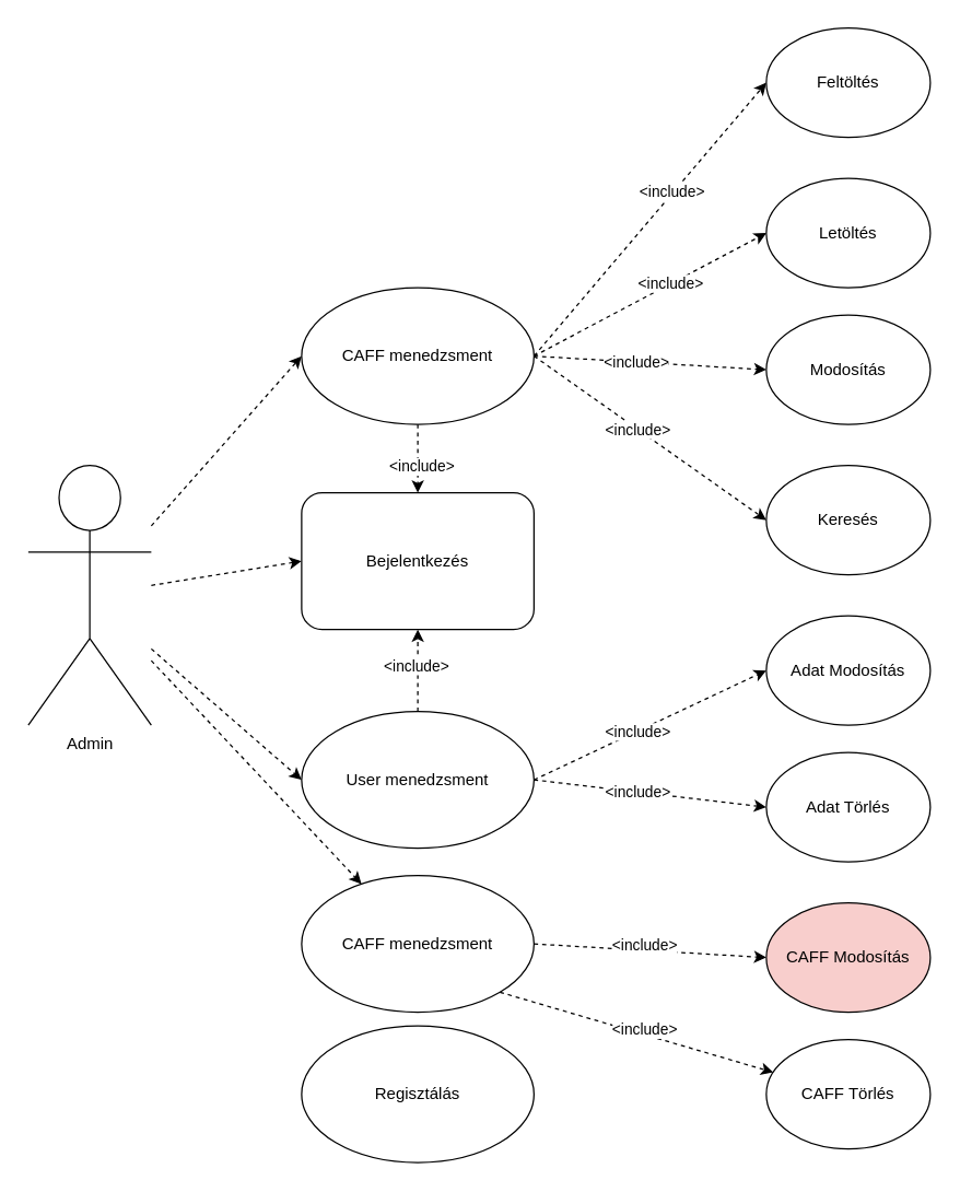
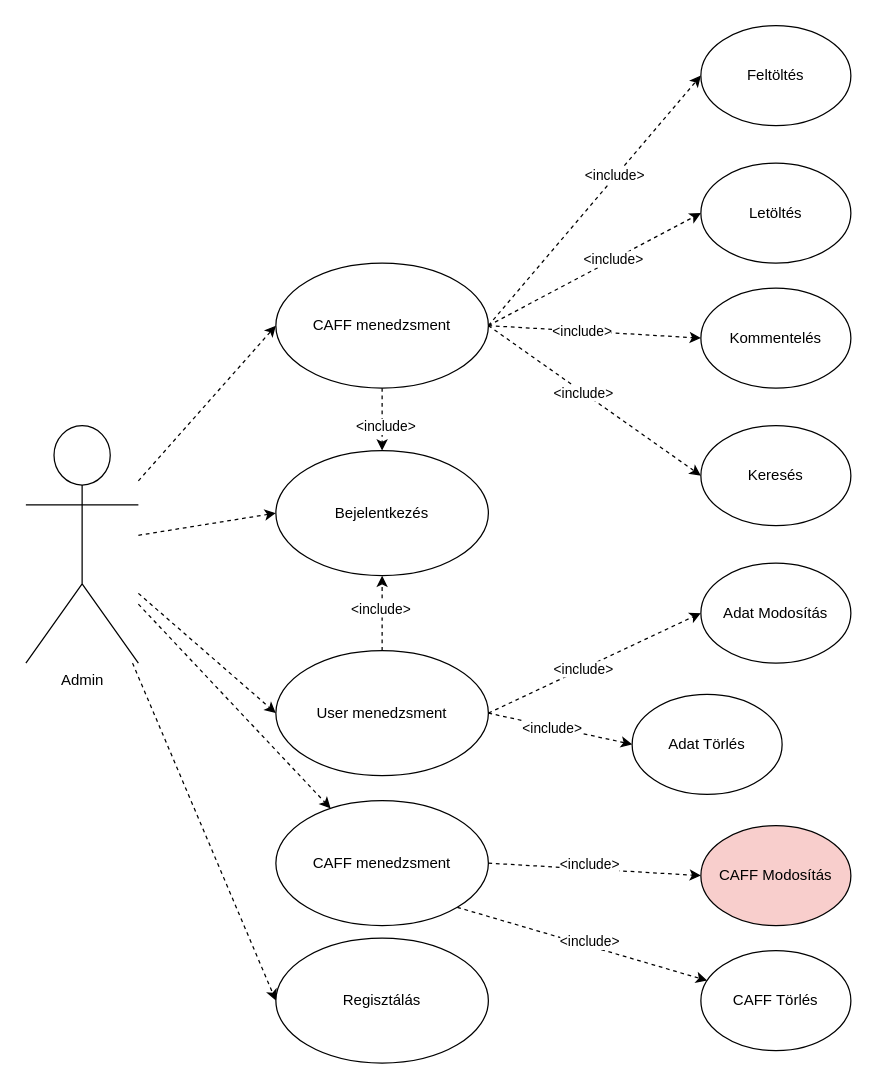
  <mxCell id="0" />
  <mxCell id="1" parent="0" />
  <mxCell id="2" value="Admin" style="shape=umlActor;verticalLabelPosition=bottom;verticalAlign=top;html=1;outlineConnect=0;" parent="1" vertex="1"><mxGeometry x="20" y="340" width="90" height="190" as="geometry" /></mxCell>
  <mxCell id="3" style="rounded=0;orthogonalLoop=1;jettySize=auto;html=1;entryX=0;entryY=0.5;entryDx=0;entryDy=0;dashed=1;startArrow=none;startFill=0;" parent="1" source="2" target="4" edge="1"><mxGeometry relative="1" as="geometry" /></mxCell>
- <mxCell id="4" value="Bejelentkezés" style="whiteSpace=wrap;html=1;rounded=1;" parent="1" vertex="1"><mxGeometry x="220" y="360" width="170" height="100" as="geometry" /></mxCell>
+ <mxCell id="4" value="Bejelentkezés" style="ellipse;whiteSpace=wrap;html=1;" parent="1" vertex="1"><mxGeometry x="220" y="360" width="170" height="100" as="geometry" /></mxCell>
  <mxCell id="5" style="rounded=0;orthogonalLoop=1;jettySize=auto;html=1;exitX=1;exitY=0.5;exitDx=0;exitDy=0;entryX=0;entryY=0.5;entryDx=0;entryDy=0;dashed=1;" parent="1" source="11" target="12" edge="1"><mxGeometry relative="1" as="geometry" /></mxCell>
  <mxCell id="6" value="&amp;lt;include&amp;gt;" style="edgeLabel;html=1;align=center;verticalAlign=middle;resizable=0;points=[];" parent="5" vertex="1" connectable="0"><mxGeometry x="0.198" y="2" relative="1" as="geometry"><mxPoint as="offset" /></mxGeometry></mxCell>
  <mxCell id="7" style="rounded=0;orthogonalLoop=1;jettySize=auto;html=1;exitX=1;exitY=0.5;exitDx=0;exitDy=0;entryX=0;entryY=0.5;entryDx=0;entryDy=0;dashed=1;" parent="1" source="11" target="13" edge="1"><mxGeometry relative="1" as="geometry" /></mxCell>
  <mxCell id="8" value="&amp;lt;include&amp;gt;" style="edgeLabel;html=1;align=center;verticalAlign=middle;resizable=0;points=[];" parent="7" vertex="1" connectable="0"><mxGeometry x="0.171" y="1" relative="1" as="geometry"><mxPoint as="offset" /></mxGeometry></mxCell>
  <mxCell id="9" style="rounded=0;orthogonalLoop=1;jettySize=auto;html=1;exitX=1;exitY=0.5;exitDx=0;exitDy=0;entryX=0;entryY=0.5;entryDx=0;entryDy=0;dashed=1;" parent="1" source="11" target="14" edge="1"><mxGeometry relative="1" as="geometry" /></mxCell>
  <mxCell id="10" value="&amp;lt;include&amp;gt;" style="edgeLabel;html=1;align=center;verticalAlign=middle;resizable=0;points=[];" parent="9" vertex="1" connectable="0"><mxGeometry x="-0.115" relative="1" as="geometry"><mxPoint as="offset" /></mxGeometry></mxCell>
  <mxCell id="11" value="CAFF menedzsment" style="ellipse;whiteSpace=wrap;html=1;" parent="1" vertex="1"><mxGeometry x="220" y="210" width="170" height="100" as="geometry" /></mxCell>
  <mxCell id="12" value="Feltöltés" style="ellipse;whiteSpace=wrap;html=1;" parent="1" vertex="1"><mxGeometry x="560" y="20" width="120" height="80" as="geometry" /></mxCell>
  <mxCell id="13" value="Letöltés" style="ellipse;whiteSpace=wrap;html=1;" parent="1" vertex="1"><mxGeometry x="560" y="130" width="120" height="80" as="geometry" /></mxCell>
- <mxCell id="14" value="Modosítás" style="ellipse;whiteSpace=wrap;html=1;" parent="1" vertex="1"><mxGeometry x="560" y="230" width="120" height="80" as="geometry" /></mxCell>
+ <mxCell id="14" value="Kommentelés" style="ellipse;whiteSpace=wrap;html=1;" parent="1" vertex="1"><mxGeometry x="560" y="230" width="120" height="80" as="geometry" /></mxCell>
  <mxCell id="15" style="rounded=0;orthogonalLoop=1;jettySize=auto;html=1;entryX=0;entryY=0.5;entryDx=0;entryDy=0;dashed=1;startArrow=none;startFill=0;" parent="1" source="2" target="11" edge="1"><mxGeometry relative="1" as="geometry"><mxPoint x="140" y="623.333" as="sourcePoint" /><mxPoint x="210" y="490" as="targetPoint" /></mxGeometry></mxCell>
  <mxCell id="16" value="Regisztálás" style="ellipse;whiteSpace=wrap;html=1;" parent="1" vertex="1"><mxGeometry x="220" y="750" width="170" height="100" as="geometry" /></mxCell>
+ <mxCell id="17" style="rounded=0;orthogonalLoop=1;jettySize=auto;html=1;entryX=0;entryY=0.5;entryDx=0;entryDy=0;dashed=1;startArrow=none;startFill=0;" parent="1" source="2" target="16" edge="1"><mxGeometry relative="1" as="geometry"><mxPoint x="110" y="400" as="sourcePoint" /><mxPoint x="210" y="500" as="targetPoint" /></mxGeometry></mxCell>
  <mxCell id="18" value="Keresés" style="ellipse;whiteSpace=wrap;html=1;" parent="1" vertex="1"><mxGeometry x="560" y="340" width="120" height="80" as="geometry" /></mxCell>
  <mxCell id="19" style="rounded=0;orthogonalLoop=1;jettySize=auto;html=1;exitX=1;exitY=0.5;exitDx=0;exitDy=0;entryX=0;entryY=0.5;entryDx=0;entryDy=0;dashed=1;" parent="1" source="11" target="18" edge="1"><mxGeometry relative="1" as="geometry"><mxPoint x="400" y="540" as="sourcePoint" /></mxGeometry></mxCell>
  <mxCell id="20" value="&amp;lt;include&amp;gt;" style="edgeLabel;html=1;align=center;verticalAlign=middle;resizable=0;points=[];" parent="19" vertex="1" connectable="0"><mxGeometry x="-0.115" relative="1" as="geometry"><mxPoint as="offset" /></mxGeometry></mxCell>
  <mxCell id="21" style="edgeStyle=orthogonalEdgeStyle;rounded=0;orthogonalLoop=1;jettySize=auto;html=1;exitX=0.5;exitY=1;exitDx=0;exitDy=0;entryX=0.5;entryY=0;entryDx=0;entryDy=0;dashed=1;curved=1;" parent="1" source="11" target="4" edge="1"><mxGeometry relative="1" as="geometry"><mxPoint x="350" y="380" as="sourcePoint" /><mxPoint x="510" y="200" as="targetPoint" /></mxGeometry></mxCell>
  <mxCell id="22" value="&amp;lt;include&amp;gt;" style="edgeLabel;html=1;align=center;verticalAlign=middle;resizable=0;points=[];" parent="21" vertex="1" connectable="0"><mxGeometry x="0.198" y="2" relative="1" as="geometry"><mxPoint as="offset" /></mxGeometry></mxCell>
  <mxCell id="23" style="edgeStyle=orthogonalEdgeStyle;rounded=0;orthogonalLoop=1;jettySize=auto;html=1;exitX=0.5;exitY=0;exitDx=0;exitDy=0;entryX=0.5;entryY=1;entryDx=0;entryDy=0;dashed=1;curved=1;" parent="1" source="25" target="4" edge="1"><mxGeometry relative="1" as="geometry" /></mxCell>
  <mxCell id="24" value="&amp;lt;include&amp;gt;" style="edgeLabel;html=1;align=center;verticalAlign=middle;resizable=0;points=[];" parent="23" vertex="1" connectable="0"><mxGeometry x="0.372" y="2" relative="1" as="geometry"><mxPoint y="7" as="offset" /></mxGeometry></mxCell>
  <mxCell id="25" value="User menedzsment" style="ellipse;whiteSpace=wrap;html=1;" parent="1" vertex="1"><mxGeometry x="220" y="520" width="170" height="100" as="geometry" /></mxCell>
  <mxCell id="26" style="rounded=0;orthogonalLoop=1;jettySize=auto;html=1;entryX=0;entryY=0.5;entryDx=0;entryDy=0;dashed=1;startArrow=none;startFill=0;" parent="1" source="2" target="25" edge="1"><mxGeometry relative="1" as="geometry"><mxPoint x="105" y="310" as="sourcePoint" /><mxPoint x="205" y="375" as="targetPoint" /></mxGeometry></mxCell>
  <mxCell id="27" value="Adat Modosítás" style="ellipse;whiteSpace=wrap;html=1;" parent="1" vertex="1"><mxGeometry x="560" y="450" width="120" height="80" as="geometry" /></mxCell>
  <mxCell id="28" style="rounded=0;orthogonalLoop=1;jettySize=auto;html=1;exitX=1;exitY=0.5;exitDx=0;exitDy=0;entryX=0;entryY=0.5;entryDx=0;entryDy=0;dashed=1;" parent="1" source="25" target="27" edge="1"><mxGeometry relative="1" as="geometry"><mxPoint x="390" y="560" as="sourcePoint" /></mxGeometry></mxCell>
  <mxCell id="29" value="&amp;lt;include&amp;gt;" style="edgeLabel;html=1;align=center;verticalAlign=middle;resizable=0;points=[];" parent="28" vertex="1" connectable="0"><mxGeometry x="-0.115" relative="1" as="geometry"><mxPoint as="offset" /></mxGeometry></mxCell>
- <mxCell id="30" value="Adat Törlés" style="ellipse;whiteSpace=wrap;html=1;" parent="1" vertex="1"><mxGeometry x="560" y="550" width="120" height="80" as="geometry" /></mxCell>
+ <mxCell id="30" value="Adat Törlés" style="ellipse;whiteSpace=wrap;html=1;" parent="1" vertex="1"><mxGeometry x="505" y="555" width="120" height="80" as="geometry" /></mxCell>
  <mxCell id="31" style="rounded=0;orthogonalLoop=1;jettySize=auto;html=1;exitX=1;exitY=0.5;exitDx=0;exitDy=0;entryX=0;entryY=0.5;entryDx=0;entryDy=0;dashed=1;" parent="1" source="25" target="30" edge="1"><mxGeometry relative="1" as="geometry"><mxPoint x="390" y="650" as="sourcePoint" /></mxGeometry></mxCell>
  <mxCell id="32" value="&amp;lt;include&amp;gt;" style="edgeLabel;html=1;align=center;verticalAlign=middle;resizable=0;points=[];" parent="31" vertex="1" connectable="0"><mxGeometry x="-0.115" relative="1" as="geometry"><mxPoint as="offset" /></mxGeometry></mxCell>
  <mxCell id="33" style="rounded=0;orthogonalLoop=1;jettySize=auto;html=1;dashed=1;" edge="1" parent="1" source="2" target="37"><mxGeometry relative="1" as="geometry"><mxPoint x="60" y="640" as="targetPoint" /><mxPoint x="140" y="540" as="sourcePoint" /></mxGeometry></mxCell>
  <mxCell id="34" style="edgeStyle=none;rounded=0;orthogonalLoop=1;jettySize=auto;html=1;exitX=1;exitY=0.5;exitDx=0;exitDy=0;entryX=0;entryY=0.5;entryDx=0;entryDy=0;dashed=1;" edge="1" parent="1" source="37" target="39"><mxGeometry relative="1" as="geometry" /></mxCell>
  <mxCell id="35" value="&lt;span style=&quot;color: rgba(0 , 0 , 0 , 0) ; font-family: monospace ; font-size: 0px ; background-color: rgb(248 , 249 , 250)&quot;&gt;%3CmxGraphModel%3E%3Croot%3E%3CmxCell%20id%3D%220%22%2F%3E%3CmxCell%20id%3D%221%22%20parent%3D%220%22%2F%3E%3CmxCell%20id%3D%222%22%20style%3D%22rounded%3D0%3BorthogonalLoop%3D1%3BjettySize%3Dauto%3Bhtml%3D1%3BexitX%3D1%3BexitY%3D0.5%3BexitDx%3D0%3BexitDy%3D0%3BentryX%3D0%3BentryY%3D0.5%3BentryDx%3D0%3BentryDy%3D0%3Bdashed%3D1%3B%22%20edge%3D%221%22%20parent%3D%221%22%3E%3CmxGeometry%20relative%3D%221%22%20as%3D%22geometry%22%3E%3CmxPoint%20x%3D%22440%22%20y%3D%22450%22%20as%3D%22sourcePoint%22%2F%3E%3CmxPoint%20x%3D%22610%22%20y%3D%22470%22%20as%3D%22targetPoint%22%2F%3E%3C%2FmxGeometry%3E%3C%2FmxCell%3E%3CmxCell%20id%3D%223%22%20value%3D%22%26amp%3Blt%3Binclude%26amp%3Bgt%3B%22%20style%3D%22edgeLabel%3Bhtml%3D1%3Balign%3Dcenter%3BverticalAlign%3Dmiddle%3Bresizable%3D0%3Bpoints%3D%5B%5D%3B%22%20vertex%3D%221%22%20connectable%3D%220%22%20parent%3D%222%22%3E%3CmxGeometry%20x%3D%22-0.115%22%20relative%3D%221%22%20as%3D%22geometry%22%3E%3CmxPoint%20as%3D%22offset%22%2F%3E%3C%2FmxGeometry%3E%3C%2FmxCell%3E%3C%2Froot%3E%3C%2FmxGraphModel%3E&lt;/span&gt;" style="edgeLabel;html=1;align=center;verticalAlign=middle;resizable=0;points=[];" vertex="1" connectable="0" parent="34"><mxGeometry x="-0.163" y="-3" relative="1" as="geometry"><mxPoint as="offset" /></mxGeometry></mxCell>
  <mxCell id="36" style="edgeStyle=none;rounded=0;orthogonalLoop=1;jettySize=auto;html=1;exitX=1;exitY=1;exitDx=0;exitDy=0;dashed=1;" edge="1" parent="1" source="37" target="38"><mxGeometry relative="1" as="geometry" /></mxCell>
  <mxCell id="37" value="CAFF menedzsment" style="ellipse;whiteSpace=wrap;html=1;" vertex="1" parent="1"><mxGeometry x="220" y="640" width="170" height="100" as="geometry" /></mxCell>
  <mxCell id="38" value="CAFF Törlés" style="ellipse;whiteSpace=wrap;html=1;" vertex="1" parent="1"><mxGeometry x="560" y="760" width="120" height="80" as="geometry" /></mxCell>
  <mxCell id="39" value="CAFF Modosítás" style="ellipse;whiteSpace=wrap;html=1;fillColor=#f8cecc;" vertex="1" parent="1"><mxGeometry x="560" y="660" width="120" height="80" as="geometry" /></mxCell>
  <mxCell id="40" value="&amp;lt;include&amp;gt;" style="edgeLabel;html=1;align=center;verticalAlign=middle;resizable=0;points=[];" vertex="1" connectable="0" parent="1"><mxGeometry x="475.479" y="588.88" as="geometry"><mxPoint x="-5" y="102" as="offset" /></mxGeometry></mxCell>
  <mxCell id="41" value="&amp;lt;include&amp;gt;" style="edgeLabel;html=1;align=center;verticalAlign=middle;resizable=0;points=[];" vertex="1" connectable="0" parent="1"><mxGeometry x="475.479" y="650" as="geometry"><mxPoint x="-5" y="102" as="offset" /></mxGeometry></mxCell>
